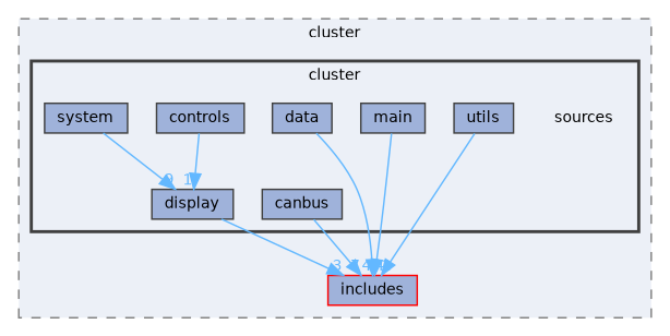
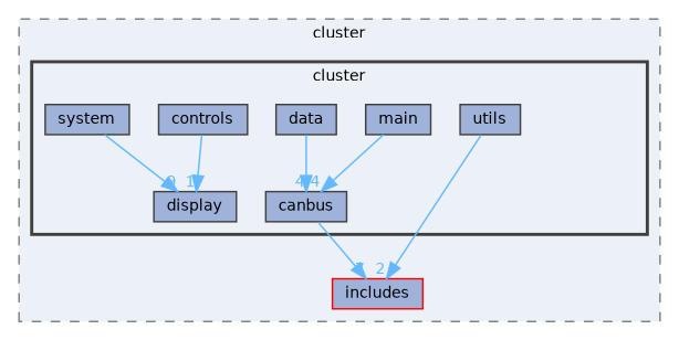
  digraph {
    compound=true
    node [fontname=Helvetica fontsize=10 shape=box color=grey25 fillcolor="#9fb2da" style=filled]
    edge [color=steelblue1 fontcolor=steelblue1 fontname=Helvetica fontsize=10 headlabel=4 labeldistance=1.5 labelfontname=Helvetica labelfontsize=10]
-   n1 [height=0.2 label=sources shape=plaintext width=0.4 color="" fillcolor="" style=""]
    n2 [height=0.2 label=canbus width=0.4]
    n3 [height=0.2 label=controls width=0.4]
    n4 [height=0.2 label=data width=0.4]
    n5 [height=0.2 label=display width=0.4]
    n6 [height=0.2 label=main width=0.4]
    n7 [height=0.2 label=system width=0.4]
    n8 [height=0.2 label=utils width=0.4]
    n9 [color=red height=0.2 label=includes width=0.4]
    subgraph cluster_1 {
      bgcolor="#ecf0f7"
      fontname=Helvetica
      fontsize=10
      label=cluster
      pencolor=grey50
      style="filled,dashed"
      n9
      subgraph cluster_2 {
        bgcolor="#ecf0f7"
        fontname=Helvetica
        fontsize=10
        label=cluster
        pencolor=grey25
        style="filled,bold"
-       n1
        n2
        n3
        n4
        n5
        n6
        n7
        n8
      }
    }
    n2 -> n9 [headlabel=7]
    n3 -> n5 [headlabel=1]
-   n4 -> n9
-   n5 -> n9 [headlabel=3]
-   n6 -> n9
+   n4 -> n2
+   n6 -> n2
    n7 -> n5 [headlabel=9]
    n8 -> n9 [headlabel=2]
  }
